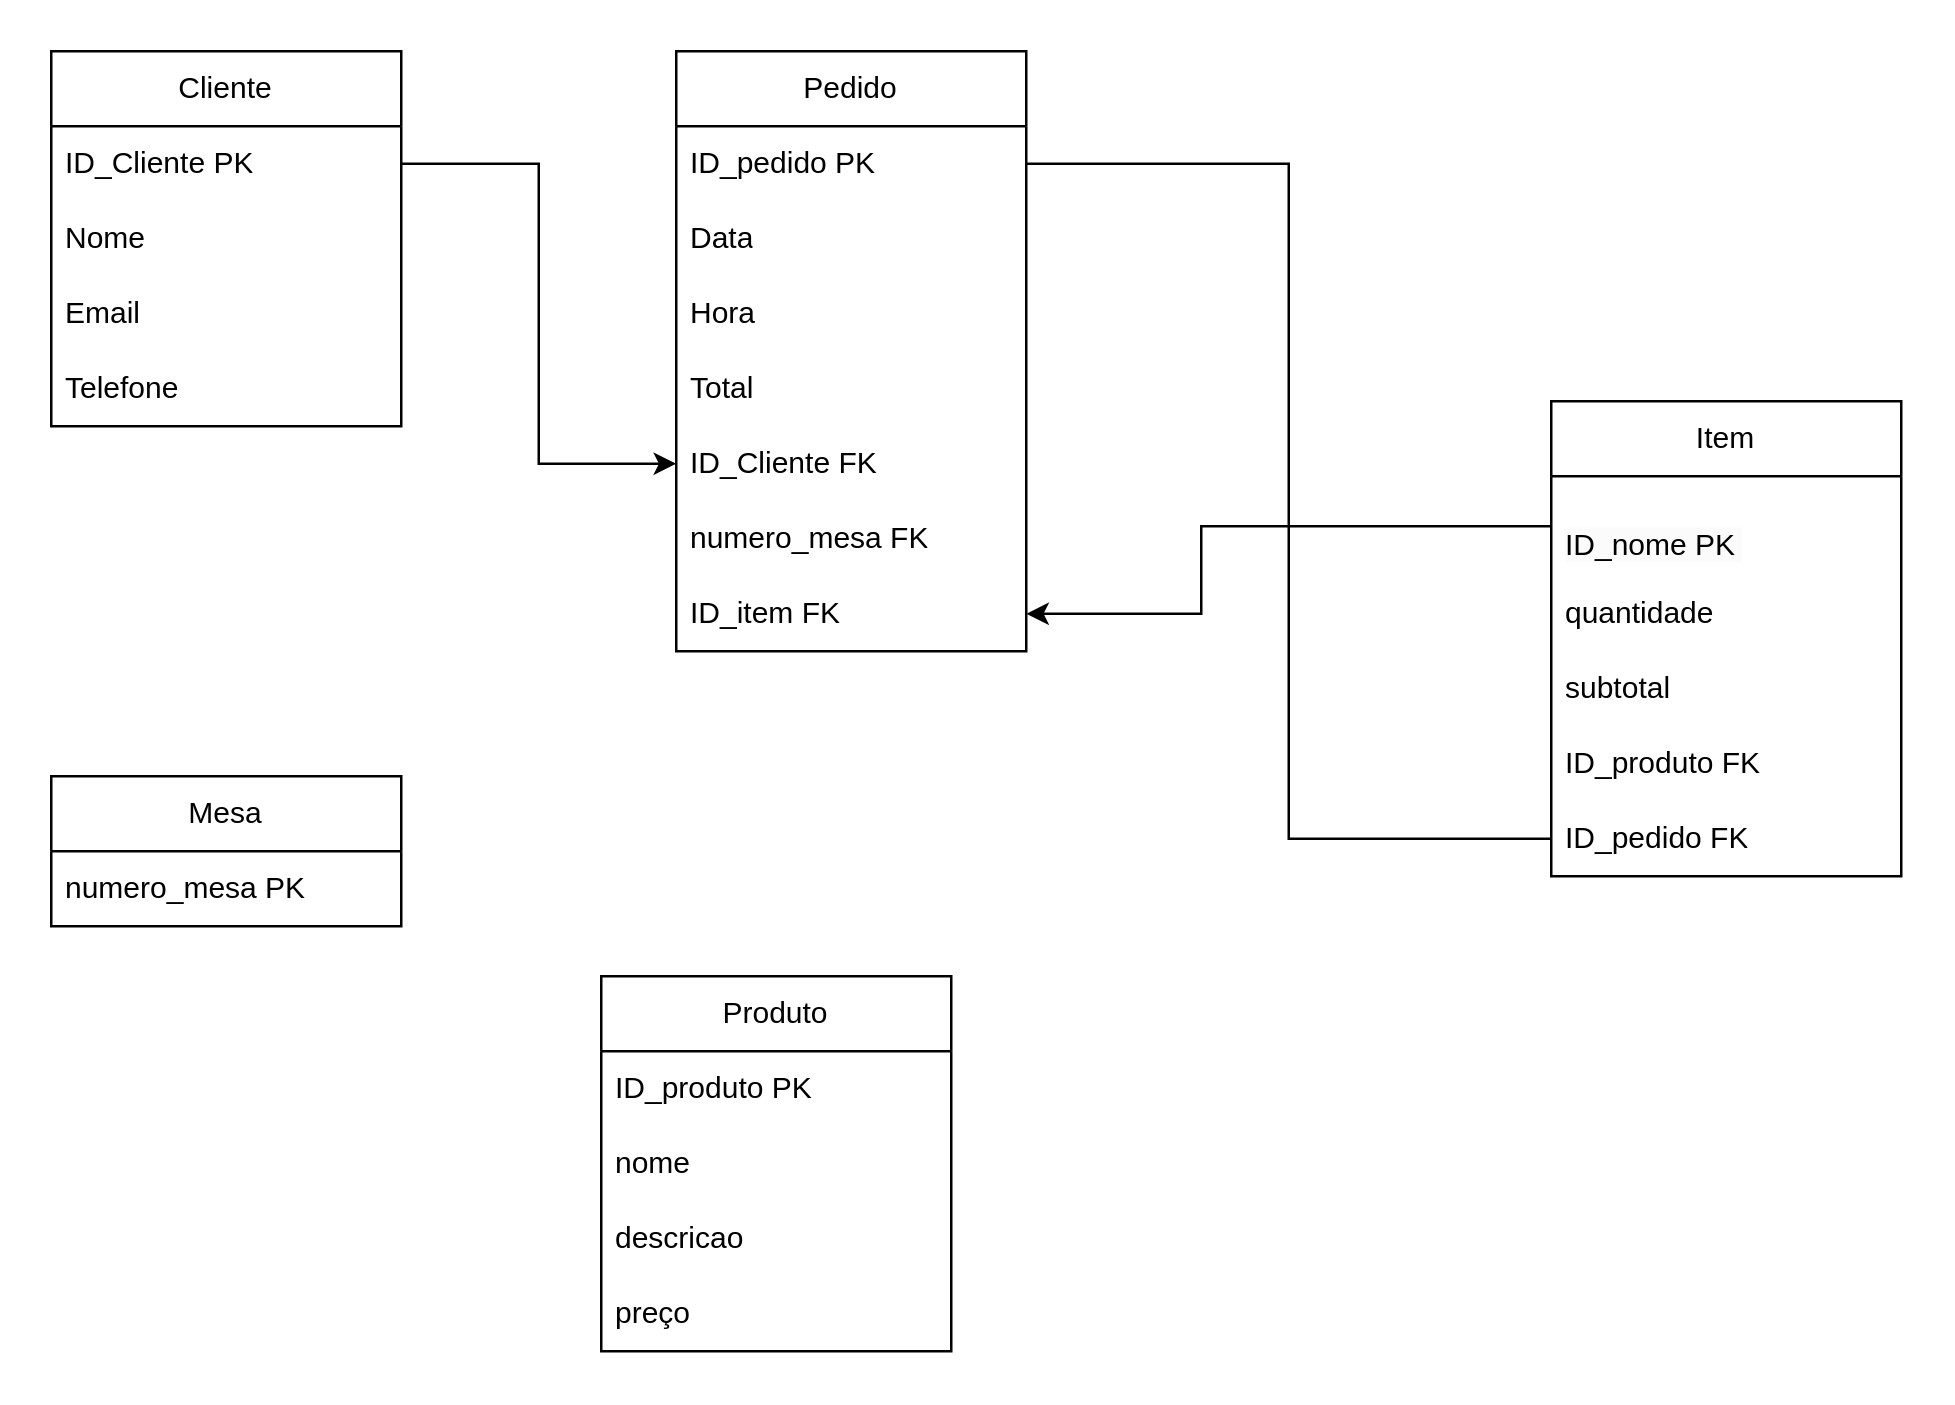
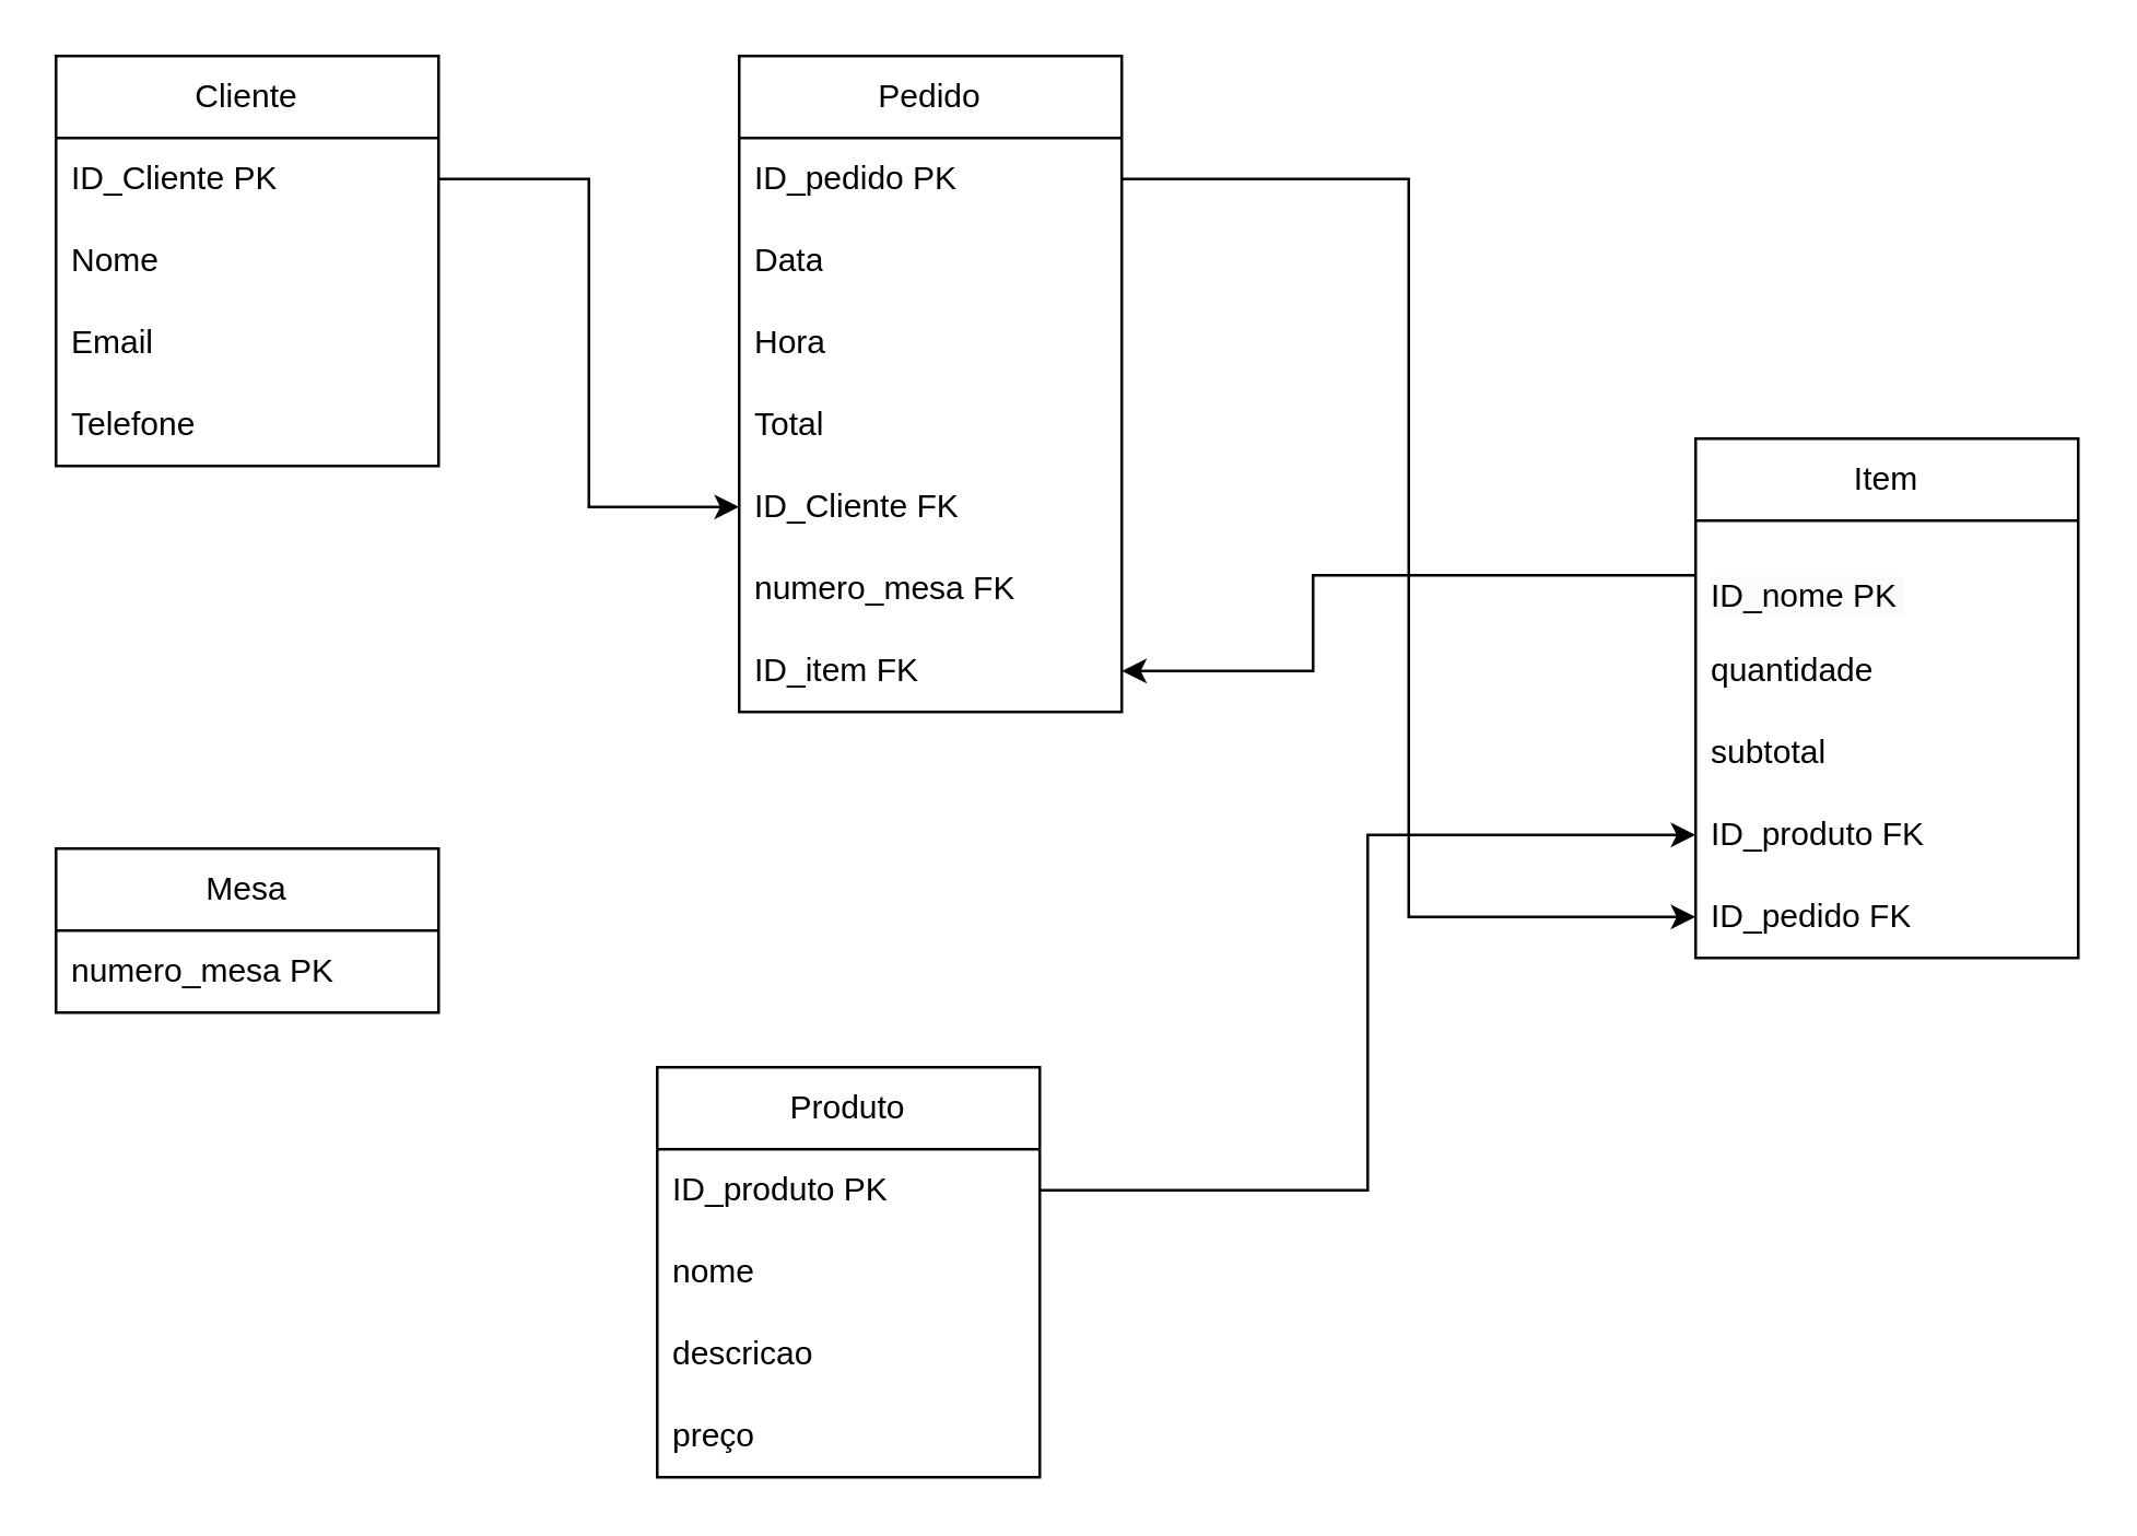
  <mxCell id="0" />
  <mxCell id="1" parent="0" />
  <mxCell id="2" value="Cliente" style="swimlane;fontStyle=0;childLayout=stackLayout;horizontal=1;startSize=30;horizontalStack=0;resizeParent=1;resizeParentMax=0;resizeLast=0;collapsible=1;marginBottom=0;whiteSpace=wrap;html=1;" vertex="1" parent="1"><mxGeometry x="20" y="20" width="140" height="150" as="geometry" /></mxCell>
  <mxCell id="3" value="ID_Cliente PK" style="text;strokeColor=none;fillColor=none;align=left;verticalAlign=middle;spacingLeft=4;spacingRight=4;overflow=hidden;points=[[0,0.5],[1,0.5]];portConstraint=eastwest;rotatable=0;whiteSpace=wrap;html=1;" vertex="1" parent="2"><mxGeometry y="30" width="140" height="30" as="geometry" /></mxCell>
  <mxCell id="4" value="Nome" style="text;strokeColor=none;fillColor=none;align=left;verticalAlign=middle;spacingLeft=4;spacingRight=4;overflow=hidden;points=[[0,0.5],[1,0.5]];portConstraint=eastwest;rotatable=0;whiteSpace=wrap;html=1;" vertex="1" parent="2"><mxGeometry y="60" width="140" height="30" as="geometry" /></mxCell>
  <mxCell id="5" value="Email" style="text;strokeColor=none;fillColor=none;align=left;verticalAlign=middle;spacingLeft=4;spacingRight=4;overflow=hidden;points=[[0,0.5],[1,0.5]];portConstraint=eastwest;rotatable=0;whiteSpace=wrap;html=1;" vertex="1" parent="2"><mxGeometry y="90" width="140" height="30" as="geometry" /></mxCell>
  <mxCell id="6" value="Telefone" style="text;strokeColor=none;fillColor=none;align=left;verticalAlign=middle;spacingLeft=4;spacingRight=4;overflow=hidden;points=[[0,0.5],[1,0.5]];portConstraint=eastwest;rotatable=0;whiteSpace=wrap;html=1;" vertex="1" parent="2"><mxGeometry y="120" width="140" height="30" as="geometry" /></mxCell>
  <mxCell id="7" value="Pedido" style="swimlane;fontStyle=0;childLayout=stackLayout;horizontal=1;startSize=30;horizontalStack=0;resizeParent=1;resizeParentMax=0;resizeLast=0;collapsible=1;marginBottom=0;whiteSpace=wrap;html=1;" vertex="1" parent="1"><mxGeometry x="270" y="20" width="140" height="240" as="geometry" /></mxCell>
  <mxCell id="8" value="ID_pedido PK" style="text;strokeColor=none;fillColor=none;align=left;verticalAlign=middle;spacingLeft=4;spacingRight=4;overflow=hidden;points=[[0,0.5],[1,0.5]];portConstraint=eastwest;rotatable=0;whiteSpace=wrap;html=1;" vertex="1" parent="7"><mxGeometry y="30" width="140" height="30" as="geometry" /></mxCell>
  <mxCell id="9" value="Data" style="text;strokeColor=none;fillColor=none;align=left;verticalAlign=middle;spacingLeft=4;spacingRight=4;overflow=hidden;points=[[0,0.5],[1,0.5]];portConstraint=eastwest;rotatable=0;whiteSpace=wrap;html=1;" vertex="1" parent="7"><mxGeometry y="60" width="140" height="30" as="geometry" /></mxCell>
  <mxCell id="10" value="Hora" style="text;strokeColor=none;fillColor=none;align=left;verticalAlign=middle;spacingLeft=4;spacingRight=4;overflow=hidden;points=[[0,0.5],[1,0.5]];portConstraint=eastwest;rotatable=0;whiteSpace=wrap;html=1;" vertex="1" parent="7"><mxGeometry y="90" width="140" height="30" as="geometry" /></mxCell>
  <mxCell id="11" value="Total" style="text;strokeColor=none;fillColor=none;align=left;verticalAlign=middle;spacingLeft=4;spacingRight=4;overflow=hidden;points=[[0,0.5],[1,0.5]];portConstraint=eastwest;rotatable=0;whiteSpace=wrap;html=1;" vertex="1" parent="7"><mxGeometry y="120" width="140" height="30" as="geometry" /></mxCell>
  <mxCell id="12" value="ID_Cliente FK" style="text;strokeColor=none;fillColor=none;align=left;verticalAlign=middle;spacingLeft=4;spacingRight=4;overflow=hidden;points=[[0,0.5],[1,0.5]];portConstraint=eastwest;rotatable=0;whiteSpace=wrap;html=1;" vertex="1" parent="7"><mxGeometry y="150" width="140" height="30" as="geometry" /></mxCell>
  <mxCell id="13" value="numero_mesa FK" style="text;strokeColor=none;fillColor=none;align=left;verticalAlign=middle;spacingLeft=4;spacingRight=4;overflow=hidden;points=[[0,0.5],[1,0.5]];portConstraint=eastwest;rotatable=0;whiteSpace=wrap;html=1;" vertex="1" parent="7"><mxGeometry y="180" width="140" height="30" as="geometry" /></mxCell>
  <mxCell id="14" value="ID_item FK" style="text;strokeColor=none;fillColor=none;align=left;verticalAlign=middle;spacingLeft=4;spacingRight=4;overflow=hidden;points=[[0,0.5],[1,0.5]];portConstraint=eastwest;rotatable=0;whiteSpace=wrap;html=1;" vertex="1" parent="7"><mxGeometry y="210" width="140" height="30" as="geometry" /></mxCell>
  <mxCell id="15" value="Produto" style="swimlane;fontStyle=0;childLayout=stackLayout;horizontal=1;startSize=30;horizontalStack=0;resizeParent=1;resizeParentMax=0;resizeLast=0;collapsible=1;marginBottom=0;whiteSpace=wrap;html=1;" vertex="1" parent="1"><mxGeometry x="240" y="390" width="140" height="150" as="geometry" /></mxCell>
  <mxCell id="16" value="ID_produto PK" style="text;strokeColor=none;fillColor=none;align=left;verticalAlign=middle;spacingLeft=4;spacingRight=4;overflow=hidden;points=[[0,0.5],[1,0.5]];portConstraint=eastwest;rotatable=0;whiteSpace=wrap;html=1;" vertex="1" parent="15"><mxGeometry y="30" width="140" height="30" as="geometry" /></mxCell>
  <mxCell id="17" value="nome" style="text;strokeColor=none;fillColor=none;align=left;verticalAlign=middle;spacingLeft=4;spacingRight=4;overflow=hidden;points=[[0,0.5],[1,0.5]];portConstraint=eastwest;rotatable=0;whiteSpace=wrap;html=1;" vertex="1" parent="15"><mxGeometry y="60" width="140" height="30" as="geometry" /></mxCell>
  <mxCell id="18" value="descricao&amp;nbsp;" style="text;strokeColor=none;fillColor=none;align=left;verticalAlign=middle;spacingLeft=4;spacingRight=4;overflow=hidden;points=[[0,0.5],[1,0.5]];portConstraint=eastwest;rotatable=0;whiteSpace=wrap;html=1;" vertex="1" parent="15"><mxGeometry y="90" width="140" height="30" as="geometry" /></mxCell>
  <mxCell id="19" value="preço" style="text;strokeColor=none;fillColor=none;align=left;verticalAlign=middle;spacingLeft=4;spacingRight=4;overflow=hidden;points=[[0,0.5],[1,0.5]];portConstraint=eastwest;rotatable=0;whiteSpace=wrap;html=1;" vertex="1" parent="15"><mxGeometry y="120" width="140" height="30" as="geometry" /></mxCell>
  <mxCell id="20" value="Item" style="swimlane;fontStyle=0;childLayout=stackLayout;horizontal=1;startSize=30;horizontalStack=0;resizeParent=1;resizeParentMax=0;resizeLast=0;collapsible=1;marginBottom=0;whiteSpace=wrap;html=1;" vertex="1" parent="1"><mxGeometry x="620" y="160" width="140" height="190" as="geometry" /></mxCell>
  <mxCell id="21" value="&lt;br&gt;&lt;span style=&quot;color: rgb(0, 0, 0); font-family: Helvetica; font-size: 12px; font-style: normal; font-variant-ligatures: normal; font-variant-caps: normal; font-weight: 400; letter-spacing: normal; orphans: 2; text-align: center; text-indent: 0px; text-transform: none; widows: 2; word-spacing: 0px; -webkit-text-stroke-width: 0px; background-color: rgb(251, 251, 251); text-decoration-thickness: initial; text-decoration-style: initial; text-decoration-color: initial; float: none; display: inline !important;&quot;&gt;ID_nome PK&amp;nbsp;&lt;/span&gt;&lt;br&gt;" style="text;strokeColor=none;fillColor=none;align=left;verticalAlign=middle;spacingLeft=4;spacingRight=4;overflow=hidden;points=[[0,0.5],[1,0.5]];portConstraint=eastwest;rotatable=0;whiteSpace=wrap;html=1;" vertex="1" parent="20"><mxGeometry y="30" width="140" height="40" as="geometry" /></mxCell>
  <mxCell id="22" value="quantidade" style="text;strokeColor=none;fillColor=none;align=left;verticalAlign=middle;spacingLeft=4;spacingRight=4;overflow=hidden;points=[[0,0.5],[1,0.5]];portConstraint=eastwest;rotatable=0;whiteSpace=wrap;html=1;" vertex="1" parent="20"><mxGeometry y="70" width="140" height="30" as="geometry" /></mxCell>
  <mxCell id="23" value="subtotal" style="text;strokeColor=none;fillColor=none;align=left;verticalAlign=middle;spacingLeft=4;spacingRight=4;overflow=hidden;points=[[0,0.5],[1,0.5]];portConstraint=eastwest;rotatable=0;whiteSpace=wrap;html=1;" vertex="1" parent="20"><mxGeometry y="100" width="140" height="30" as="geometry" /></mxCell>
  <mxCell id="24" value="ID_produto FK" style="text;strokeColor=none;fillColor=none;align=left;verticalAlign=middle;spacingLeft=4;spacingRight=4;overflow=hidden;points=[[0,0.5],[1,0.5]];portConstraint=eastwest;rotatable=0;whiteSpace=wrap;html=1;" vertex="1" parent="20"><mxGeometry y="130" width="140" height="30" as="geometry" /></mxCell>
  <mxCell id="25" value="ID_pedido FK" style="text;strokeColor=none;fillColor=none;align=left;verticalAlign=middle;spacingLeft=4;spacingRight=4;overflow=hidden;points=[[0,0.5],[1,0.5]];portConstraint=eastwest;rotatable=0;whiteSpace=wrap;html=1;" vertex="1" parent="20"><mxGeometry y="160" width="140" height="30" as="geometry" /></mxCell>
  <mxCell id="26" value="Mesa" style="swimlane;fontStyle=0;childLayout=stackLayout;horizontal=1;startSize=30;horizontalStack=0;resizeParent=1;resizeParentMax=0;resizeLast=0;collapsible=1;marginBottom=0;whiteSpace=wrap;html=1;" vertex="1" parent="1"><mxGeometry x="20" y="310" width="140" height="60" as="geometry" /></mxCell>
  <mxCell id="27" value="numero_mesa PK" style="text;strokeColor=none;fillColor=none;align=left;verticalAlign=middle;spacingLeft=4;spacingRight=4;overflow=hidden;points=[[0,0.5],[1,0.5]];portConstraint=eastwest;rotatable=0;whiteSpace=wrap;html=1;" vertex="1" parent="26"><mxGeometry y="30" width="140" height="30" as="geometry" /></mxCell>
  <mxCell id="28" style="edgeStyle=orthogonalEdgeStyle;rounded=0;orthogonalLoop=1;jettySize=auto;html=1;entryX=0;entryY=0.5;entryDx=0;entryDy=0;" edge="1" parent="1" source="3" target="12"><mxGeometry relative="1" as="geometry" /></mxCell>
- <mxCell id="29" style="edgeStyle=orthogonalEdgeStyle;rounded=0;orthogonalLoop=1;jettySize=auto;html=1;entryX=0;entryY=0.5;entryDx=0;entryDy=0;endArrow=none;" edge="1" parent="1" source="8" target="25"><mxGeometry relative="1" as="geometry" /></mxCell>
+ <mxCell id="29" style="edgeStyle=orthogonalEdgeStyle;rounded=0;orthogonalLoop=1;jettySize=auto;html=1;entryX=0;entryY=0.5;entryDx=0;entryDy=0;" edge="1" parent="1" source="8" target="25"><mxGeometry relative="1" as="geometry" /></mxCell>
+ <mxCell id="30" style="edgeStyle=orthogonalEdgeStyle;rounded=0;orthogonalLoop=1;jettySize=auto;html=1;" edge="1" parent="1" source="16" target="24"><mxGeometry relative="1" as="geometry" /></mxCell>
  <mxCell id="31" style="edgeStyle=orthogonalEdgeStyle;rounded=0;orthogonalLoop=1;jettySize=auto;html=1;entryX=1;entryY=0.5;entryDx=0;entryDy=0;" edge="1" parent="1" source="21" target="14"><mxGeometry relative="1" as="geometry"><Array as="points"><mxPoint x="480" y="210" /><mxPoint x="480" y="245" /></Array></mxGeometry></mxCell>
